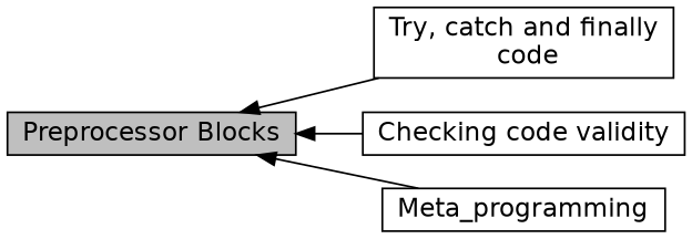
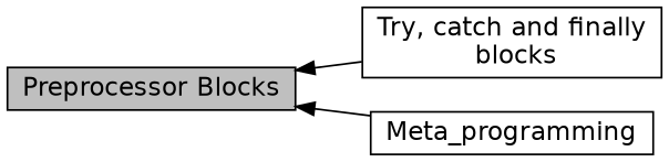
  digraph {
    rankdir=LR
    node [color=black fillcolor=white fontname=Helvetica fontsize=14 shape=box style=filled]
    edge [dir=back fontname=Helvetica fontsize=14 labelfontname=Helvetica labelfontsize=14 shape=plaintext style=solid]
    n1 [fillcolor=grey75 fontcolor=black height=0.2 label="Preprocessor Blocks" width=0.4]
-   n2 [height=0.2 label="Try, catch and finally\l code" width=0.4]
-   n3 [height=0.2 label="Checking code validity" width=0.4]
+   n2 [height=0.2 label="Try, catch and finally\l blocks" width=0.4]
    n4 [height=0.2 label=Meta_programming width=0.4]
    n1 -> n2
-   n1 -> n3
    n1 -> n4
  }
